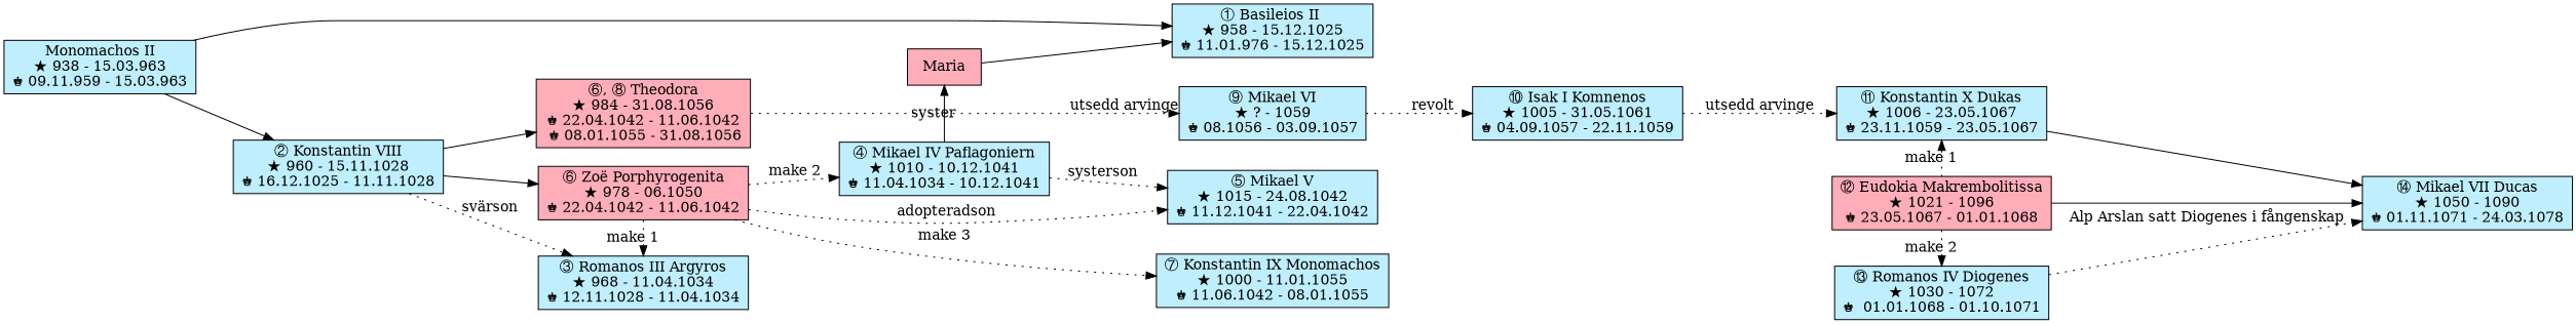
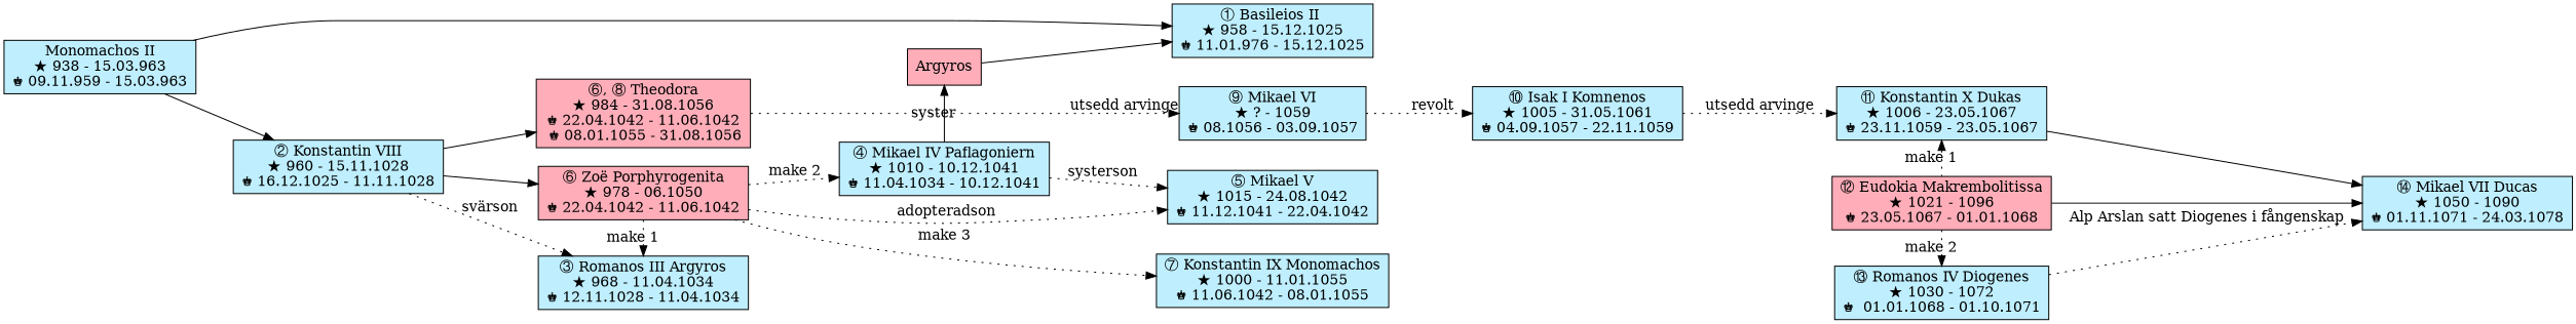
  digraph {
    rankdir=LR
    node [fillcolor=lightblue1 shape=rectangle style=filled]
    edge [style=dotted]
-   n1 [fillcolor=lightpink1 label=Maria]
+   n1 [fillcolor=lightpink1 label=Argyros]
    n2 [label="&#x2463; Mikael IV Paflagoniern\n&#9733; 1010 - 10.12.1041\n&#9818; 11.04.1034 - 10.12.1041"]
    n3 [label="&#x2464; Mikael V\n&#9733; 1015 - 24.08.1042\n&#9818; 11.12.1041 - 22.04.1042"]
    n4 [label="&#x2466; Konstantin IX Monomachos\n&#9733; 1000 - 11.01.1055\n&#9818; 11.06.1042 - 08.01.1055"]
    n5 [fillcolor=lightpink1 label="&#x2465;, &#x2467; Theodora\n&#9733; 984 - 31.08.1056\n&#9818; 22.04.1042 - 11.06.1042\n &#9818; 08.01.1055 - 31.08.1056"]
    n6 [fillcolor=lightpink1 label="&#x2465; Zoë Porphyrogenita\n&#9733; 978 - 06.1050\n&#9818; 22.04.1042 - 11.06.1042"]
    n7 [label="&#x2462; Romanos III Argyros\n&#9733; 968 - 11.04.1034\n&#9818; 12.11.1028 - 11.04.1034"]
    n8 [label="&#x2468; Mikael VI\n&#9733; ? - 1059\n&#9818; 08.1056 - 03.09.1057"]
    n9 [label="&#x246A; Konstantin X Dukas\n&#9733; 1006 - 23.05.1067\n&#9818; 23.11.1059 - 23.05.1067"]
    n10 [fillcolor=lightpink1 label="&#x246B; Eudokia Makrembolitissa\n&#9733; 1021 - 1096\n&#9818; 23.05.1067 - 01.01.1068"]
    n11 [label="&#x246C; Romanos IV Diogenes\n&#9733; 1030 - 1072\n&#9818;  01.01.1068 - 01.10.1071"]
    n12 [label="&#x2460; Basileios II \n&#9733; 958 - 15.12.1025\n&#9818; 11.01.976 - 15.12.1025"]
    n13 [label="&#x2469; Isak I Komnenos\n&#9733; 1005 - 31.05.1061\n&#9818; 04.09.1057 - 22.11.1059"]
    n14 [label="&#x246D; Mikael VII Ducas\n&#9733; 1050 - 1090\n&#9818; 01.11.1071 - 24.03.1078"]
    n15 [label="Monomachos II\n&#9733; 938 - 15.03.963\n&#9818; 09.11.959 - 15.03.963"]
    n16 [label="&#x2461; Konstantin VIII\n&#9733; 960 - 15.11.1028\n&#9818; 16.12.1025 - 11.11.1028"]
    subgraph sub_1 {
      rank=same
      n1
      n2
    }
    subgraph sub_2 {
      rank=same
      n3
      n4
    }
    subgraph sub_3 {
      rank=same
      n5
      n6
      n7
    }
    subgraph sub_4 {
      rank=same
      n3
      n8
    }
    subgraph sub_5 {
      rank=same
      n9
      n10
      n11
    }
    n1 -> n12 [style=""]
    n2 -> n1 [label=syster style=""]
    n2 -> n3 [label=systerson]
    n5 -> n8 [headlabel="utsedd arvinge" labelangle=35 labeldistance=10]
    n6 -> n2 [label="make 2"]
    n6 -> n3 [label=" adopteradson"]
    n6 -> n4 [label="make 3"]
    n6 -> n7 [label="make 1"]
    n8 -> n13 [label=" revolt"]
    n9 -> n10 [dir=back label="make 1"]
    n9 -> n14 [style=""]
    n10 -> n11 [label="make 2"]
    n10 -> n14 [style=""]
    n11 -> n14 [label="Alp Arslan satt Diogenes i fångenskap"]
    n13 -> n9 [label=" utsedd arvinge"]
    n15 -> n12 [style=""]
    n15 -> n16 [style=""]
    n16 -> n5 [style=""]
    n16 -> n6 [style=""]
    n16 -> n7 [label="svärson"]
  }
